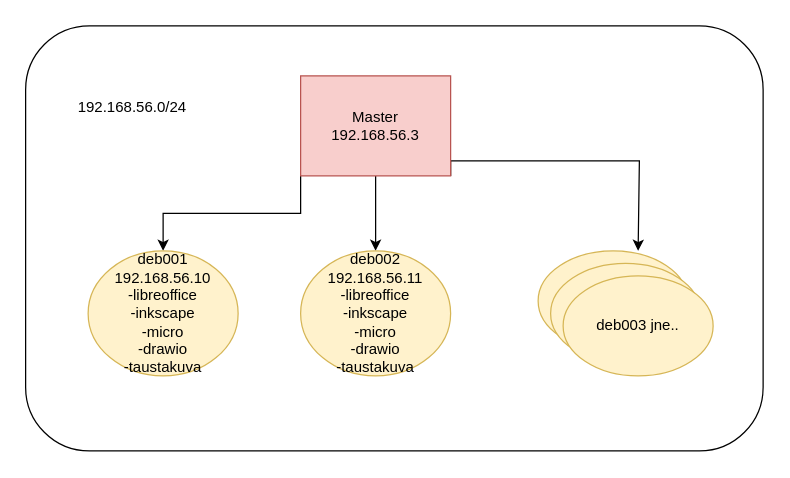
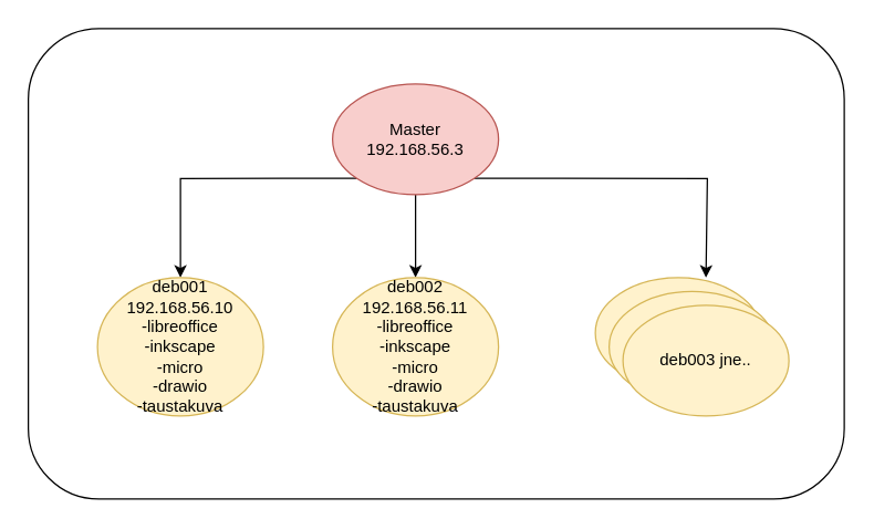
  <mxCell id="0" />
  <mxCell id="1" parent="0" />
  <mxCell id="2" value="" style="rounded=1;whiteSpace=wrap;html=1;" parent="1" vertex="1"><mxGeometry x="20" y="20" width="590" height="340" as="geometry" /></mxCell>
- <mxCell id="3" value="192.168.56.0/24" style="text;html=1;align=center;verticalAlign=middle;resizable=0;points=[];autosize=1;strokeColor=none;fillColor=none;" parent="1" vertex="1"><mxGeometry x="50" y="70" width="110" height="30" as="geometry" /></mxCell>
  <mxCell id="4" style="edgeStyle=orthogonalEdgeStyle;rounded=0;orthogonalLoop=1;jettySize=auto;html=1;exitX=0;exitY=1;exitDx=0;exitDy=0;" parent="1" source="7" target="8" edge="1"><mxGeometry relative="1" as="geometry" /></mxCell>
  <mxCell id="5" style="edgeStyle=orthogonalEdgeStyle;rounded=0;orthogonalLoop=1;jettySize=auto;html=1;exitX=0.5;exitY=1;exitDx=0;exitDy=0;" parent="1" source="7" target="9" edge="1"><mxGeometry relative="1" as="geometry"><Array as="points"><mxPoint x="300" y="200" /><mxPoint x="300" y="200" /></Array></mxGeometry></mxCell>
  <mxCell id="6" style="edgeStyle=orthogonalEdgeStyle;rounded=0;orthogonalLoop=1;jettySize=auto;html=1;exitX=1;exitY=1;exitDx=0;exitDy=0;" parent="1" source="7" edge="1"><mxGeometry relative="1" as="geometry"><mxPoint x="510" y="200" as="targetPoint" /><Array as="points"><mxPoint x="511" y="128" /></Array></mxGeometry></mxCell>
- <mxCell id="7" value="Master&lt;br&gt;192.168.56.3" style="whiteSpace=wrap;html=1;fillColor=#f8cecc;strokeColor=#b85450;rounded=0;" parent="1" vertex="1"><mxGeometry x="240" y="60" width="120" height="80" as="geometry" /></mxCell>
+ <mxCell id="7" value="Master&lt;br&gt;192.168.56.3" style="ellipse;whiteSpace=wrap;html=1;fillColor=#f8cecc;strokeColor=#b85450;" parent="1" vertex="1"><mxGeometry x="240" y="60" width="120" height="80" as="geometry" /></mxCell>
  <mxCell id="8" value="deb001&lt;br&gt;192.168.56.10&lt;br&gt;-libreoffice&lt;br&gt;-inkscape&lt;br&gt;-micro&lt;br&gt;-drawio&lt;br&gt;-taustakuva" style="ellipse;whiteSpace=wrap;html=1;fillColor=#fff2cc;strokeColor=#d6b656;" parent="1" vertex="1"><mxGeometry x="70" y="200" width="120" height="100" as="geometry" /></mxCell>
  <mxCell id="9" value="deb002&lt;br&gt;192.168.56.11&lt;br&gt;-libreoffice&lt;br&gt;-inkscape&lt;br&gt;-micro&lt;br&gt;-drawio&lt;br&gt;-taustakuva" style="ellipse;whiteSpace=wrap;html=1;fillColor=#fff2cc;strokeColor=#d6b656;" parent="1" vertex="1"><mxGeometry x="240" y="200" width="120" height="100" as="geometry" /></mxCell>
  <mxCell id="10" value="deb003 jne.." style="ellipse;whiteSpace=wrap;html=1;fillColor=#fff2cc;strokeColor=#d6b656;" parent="1" vertex="1"><mxGeometry x="430" y="200" width="120" height="80" as="geometry" /></mxCell>
  <mxCell id="11" value="deb003 jne.." style="ellipse;whiteSpace=wrap;html=1;fillColor=#fff2cc;strokeColor=#d6b656;" parent="1" vertex="1"><mxGeometry x="440" y="210" width="120" height="80" as="geometry" /></mxCell>
  <mxCell id="12" value="deb003 jne.." style="ellipse;whiteSpace=wrap;html=1;fillColor=#fff2cc;strokeColor=#d6b656;" parent="1" vertex="1"><mxGeometry x="450" y="220" width="120" height="80" as="geometry" /></mxCell>
